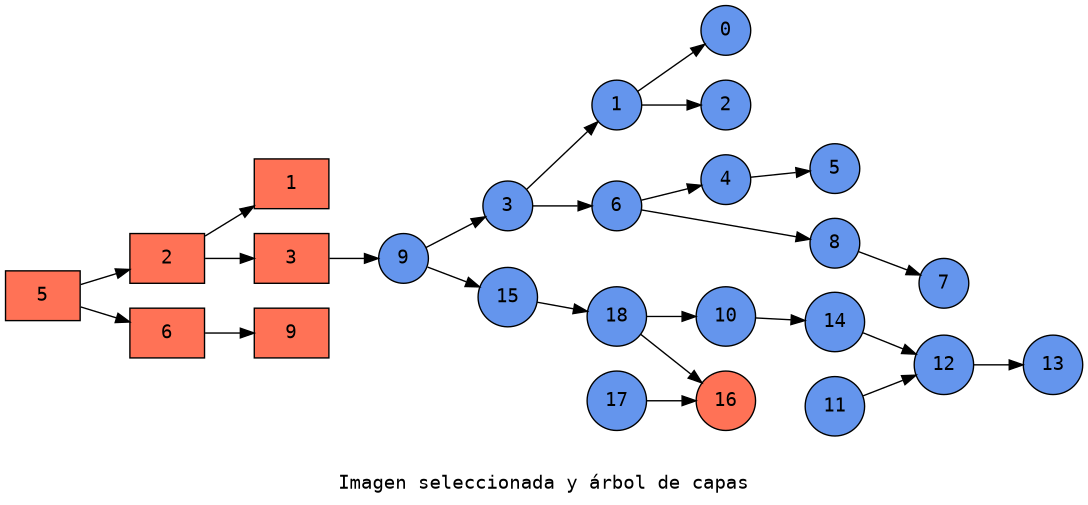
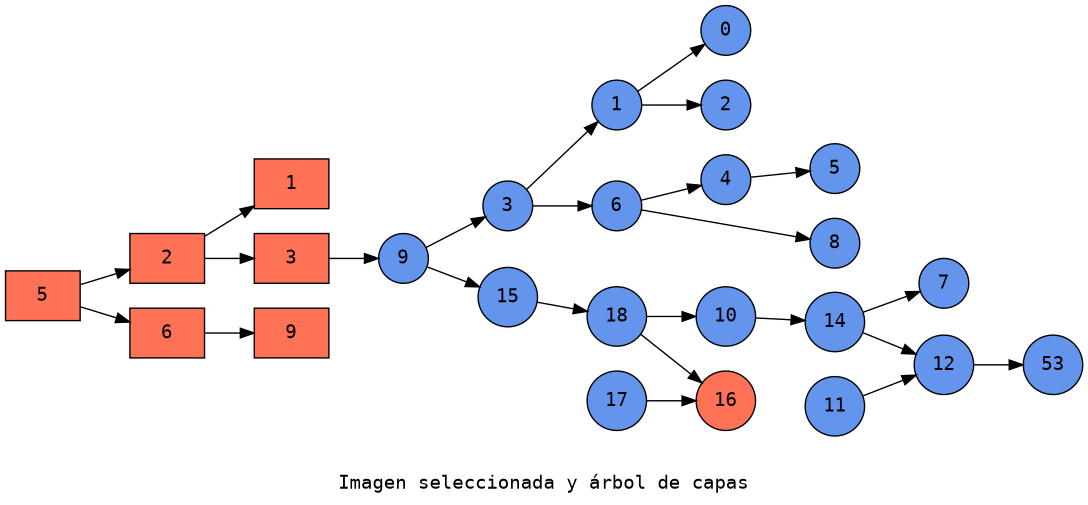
  digraph {
    fontname="DejaVu Sans Mono"
    label="Imagen seleccionada y árbol de capas"
    rankdir=LR
    node [fillcolor=cornflowerblue fontname="DejaVu Sans Mono" shape=circle style=filled]
    edge [fontname="DejaVu Sans Mono"]
    n1 [fillcolor=coral1 label=5 shape=box]
    n2 [fillcolor=coral1 label=2 shape=box]
    n3 [fillcolor=coral1 label=6 shape=box]
    n4 [fillcolor=coral1 label=1 shape=box]
    n5 [fillcolor=coral1 label=3 shape=box]
    n6 [fillcolor=coral1 label=9 shape=box]
    n7 [label=9]
    n8 [label=3]
    n9 [label=15]
    n10 [label=1]
    n11 [label=6]
    n12 [label=18]
    n13 [label=0]
    n14 [label=2]
    n15 [label=4]
    n16 [label=8]
    n17 [label=5]
    n18 [label=7]
    n19 [label=10]
    n20 [label=14]
    n21 [fillcolor=coral1 label=16]
    n22 [label=12]
-   n23 [label=13]
+   n23 [label=53]
    n24 [label=11]
    n25 [label=17]
    n1 -> n2
    n1 -> n3
    n2 -> n4
    n2 -> n5
    n3 -> n6
    n5 -> n7
    n7 -> n8
    n7 -> n9
    n8 -> n10
    n8 -> n11
    n9 -> n12
    n10 -> n13
    n10 -> n14
    n11 -> n15
    n11 -> n16
    n12 -> n19
    n12 -> n21
    n15 -> n17
-   n16 -> n18
+   n20 -> n18
    n19 -> n20
    n20 -> n22
    n22 -> n23
    n24 -> n22
    n25 -> n21
  }
